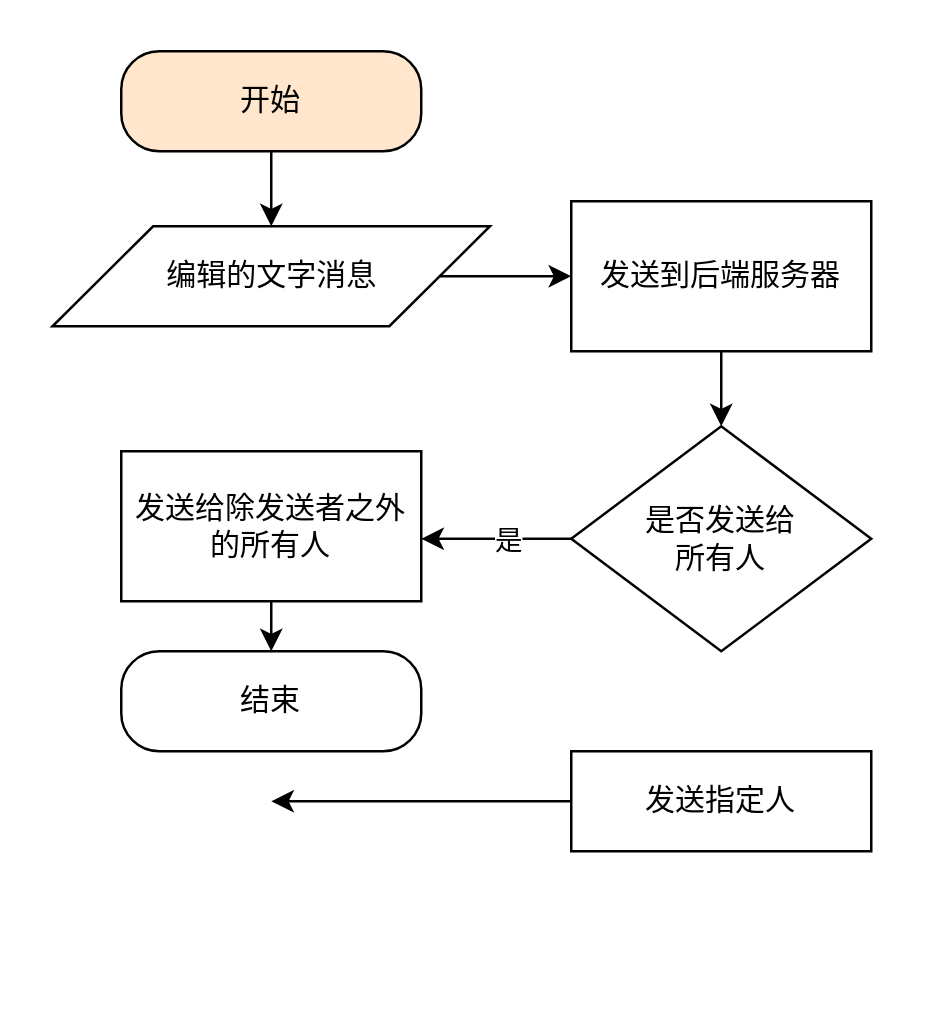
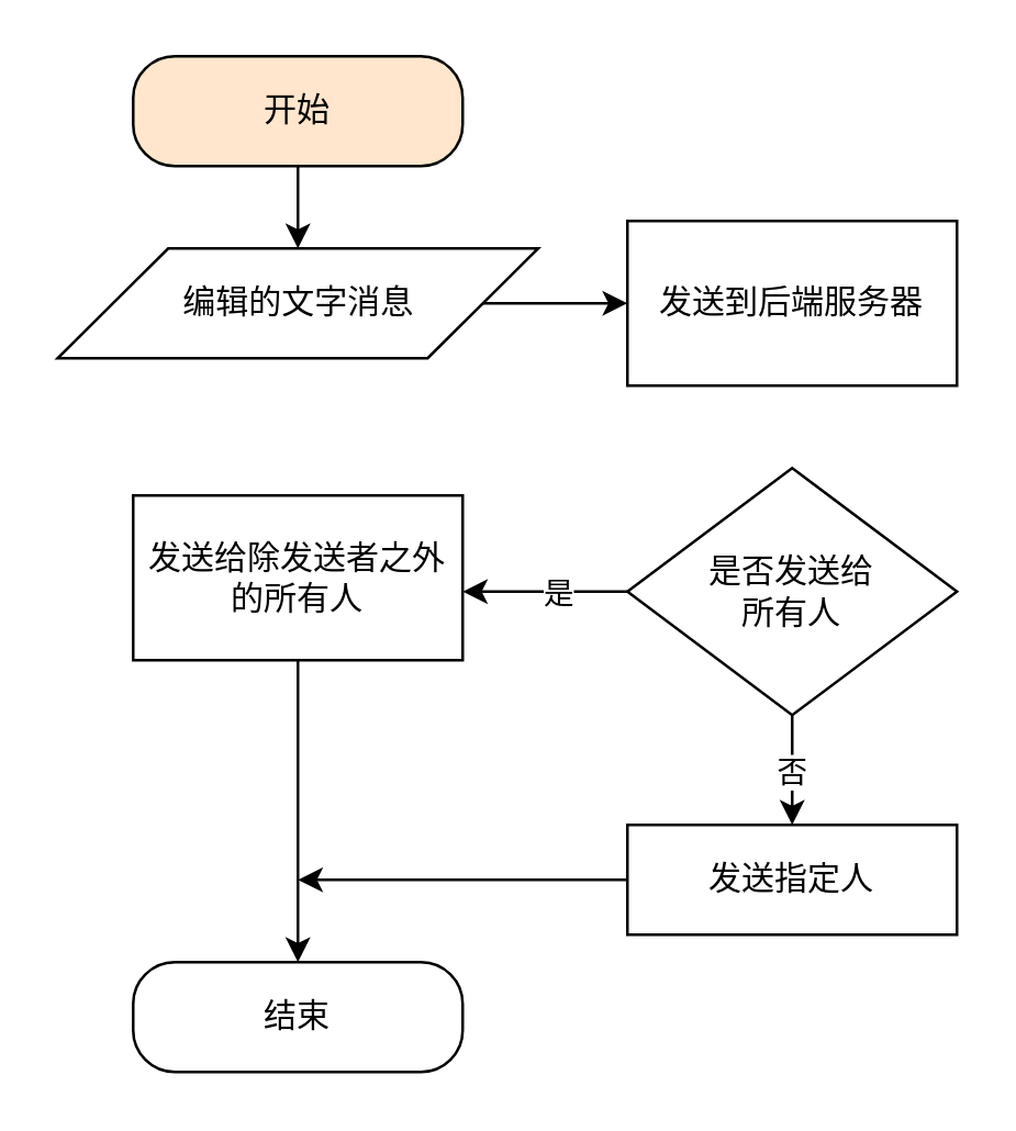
  <mxCell id="0" />
  <mxCell id="1" parent="0" />
  <mxCell id="2" style="edgeStyle=orthogonalEdgeStyle;rounded=0;orthogonalLoop=1;jettySize=auto;html=1;entryX=0.5;entryY=0;entryDx=0;entryDy=0;" parent="1" target="5" edge="1"><mxGeometry relative="1" as="geometry"><mxPoint x="108" y="80" as="targetPoint" /><mxPoint x="108" y="60" as="sourcePoint" /></mxGeometry></mxCell>
- <mxCell id="3" value="结束" style="rounded=1;whiteSpace=wrap;html=1;fontSize=12;glass=0;strokeWidth=1;shadow=0;arcSize=38;" parent="1" vertex="1"><mxGeometry x="48" y="260" width="120" height="40" as="geometry" /></mxCell>
+ <mxCell id="3" value="结束" style="rounded=1;whiteSpace=wrap;html=1;fontSize=12;glass=0;strokeWidth=1;shadow=0;arcSize=38;" parent="1" vertex="1"><mxGeometry x="48" y="350" width="120" height="40" as="geometry" /></mxCell>
  <mxCell id="4" value="" style="edgeStyle=orthogonalEdgeStyle;rounded=0;orthogonalLoop=1;jettySize=auto;html=1;" edge="1" parent="1" source="5" target="9"><mxGeometry relative="1" as="geometry" /></mxCell>
  <mxCell id="5" value="编辑的文字消息" style="shape=parallelogram;html=1;strokeWidth=1;perimeter=parallelogramPerimeter;whiteSpace=wrap;rounded=1;arcSize=0;size=0.23;" parent="1" vertex="1"><mxGeometry x="20.5" y="90" width="175" height="40" as="geometry" /></mxCell>
  <mxCell id="6" style="edgeStyle=orthogonalEdgeStyle;rounded=0;orthogonalLoop=1;jettySize=auto;html=1;exitX=0.5;exitY=1;exitDx=0;exitDy=0;entryX=0.5;entryY=0;entryDx=0;entryDy=0;" parent="1" source="15" target="3" edge="1"><mxGeometry relative="1" as="geometry"><mxPoint x="108" y="330" as="sourcePoint" /></mxGeometry></mxCell>
  <mxCell id="7" value="开始" style="rounded=1;whiteSpace=wrap;html=1;fontSize=12;glass=0;strokeWidth=1;shadow=0;arcSize=38;fillColor=#ffe6cc;" parent="1" vertex="1"><mxGeometry x="48" y="20" width="120" height="40" as="geometry" /></mxCell>
- <mxCell id="8" value="" style="edgeStyle=orthogonalEdgeStyle;rounded=0;orthogonalLoop=1;jettySize=auto;html=1;" edge="1" parent="1" source="9" target="14"><mxGeometry relative="1" as="geometry" /></mxCell>
  <mxCell id="9" value="发送到后端服务器" style="whiteSpace=wrap;html=1;strokeWidth=1;rounded=1;arcSize=0;" vertex="1" parent="1"><mxGeometry x="228" y="80" width="120" height="60" as="geometry" /></mxCell>
  <mxCell id="10" value="" style="edgeStyle=orthogonalEdgeStyle;rounded=0;orthogonalLoop=1;jettySize=auto;html=1;" edge="1" parent="1" source="14" target="15"><mxGeometry relative="1" as="geometry"><Array as="points"><mxPoint x="198" y="215" /><mxPoint x="198" y="215" /></Array></mxGeometry></mxCell>
  <mxCell id="11" value="是" style="edgeLabel;html=1;align=center;verticalAlign=middle;resizable=0;points=[];" vertex="1" connectable="0" parent="10"><mxGeometry x="-0.131" relative="1" as="geometry"><mxPoint as="offset" /></mxGeometry></mxCell>
+ <mxCell id="12" value="" style="edgeStyle=orthogonalEdgeStyle;rounded=0;orthogonalLoop=1;jettySize=auto;html=1;" edge="1" parent="1" source="14" target="17"><mxGeometry relative="1" as="geometry" /></mxCell>
+ <mxCell id="13" value="否" style="edgeLabel;html=1;align=center;verticalAlign=middle;resizable=0;points=[];" vertex="1" connectable="0" parent="12"><mxGeometry x="-0.305" y="-1" relative="1" as="geometry"><mxPoint y="6" as="offset" /></mxGeometry></mxCell>
  <mxCell id="14" value="是否发送给&lt;br&gt;所有人" style="rhombus;whiteSpace=wrap;html=1;strokeWidth=1;rounded=1;arcSize=0;" vertex="1" parent="1"><mxGeometry x="228" y="170" width="120" height="90" as="geometry" /></mxCell>
  <mxCell id="15" value="发送给除发送者之外的所有人" style="whiteSpace=wrap;html=1;strokeWidth=1;rounded=1;arcSize=0;" vertex="1" parent="1"><mxGeometry x="48" y="180" width="120" height="60" as="geometry" /></mxCell>
  <mxCell id="16" style="edgeStyle=orthogonalEdgeStyle;rounded=0;orthogonalLoop=1;jettySize=auto;html=1;exitX=0;exitY=0.5;exitDx=0;exitDy=0;" edge="1" parent="1" source="17"><mxGeometry relative="1" as="geometry"><mxPoint x="108" y="320" as="targetPoint" /></mxGeometry></mxCell>
  <mxCell id="17" value="发送指定人" style="whiteSpace=wrap;html=1;strokeWidth=1;rounded=1;arcSize=0;" vertex="1" parent="1"><mxGeometry x="228" y="300" width="120" height="40" as="geometry" /></mxCell>
